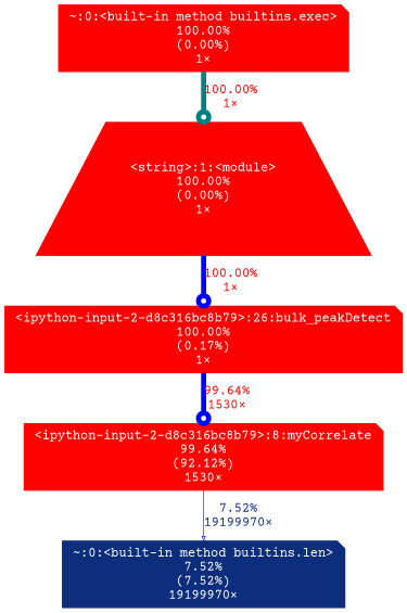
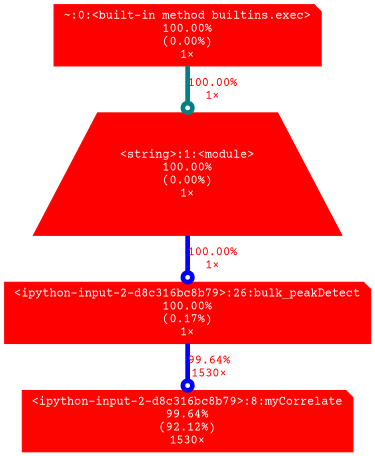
  digraph {
    fontname="Courier Prime"
    nodesep=0.125
    ranksep=0.25
    node [color="#ff0000" fontcolor="#ffffff" fontname="Courier Prime" fontsize=10.00 shape=note style=filled]
    edge [arrowhead=odot arrowsize=1.00 color=blue fontcolor="#ff0000" fontname="Courier Prime" fontsize=10.00 labeldistance=4.00 penwidth=4.00]
    n1 [height=0 label="<ipython-input-2-d8c316bc8b79>:26:bulk_peakDetect\n100.00%\n(0.17%)\n1×" width=0]
    n2 [color="#fe0400" height=0 label="<ipython-input-2-d8c316bc8b79>:8:myCorrelate\n99.64%\n(92.12%)\n1530×" width=0]
-   n3 [color="#0d2e7c" height=0 label="~:0:<built-in method builtins.len>\n7.52%\n(7.52%)\n19199970×" width=0]
    n4 [height=0 label="~:0:<built-in method builtins.exec>\n100.00%\n(0.00%)\n1×" width=0]
    n5 [height=0 label="<string>:1:<module>\n100.00%\n(0.00%)\n1×" shape=trapezium width=0]
    n1 -> n2 [fontcolor="#fe0400" label="99.64%\n1530×" labeldistance=3.99 penwidth=3.99]
-   n2 -> n3 [arrowhead=onormal arrowsize=0.35 fontcolor="#0d2e7c" label="7.52%\n19199970×" labeldistance=0.50 penwidth=0.50]
    n4 -> n5 [color=teal label="100.00%\n1×"]
    n5 -> n1 [label="100.00%\n1×"]
  }
